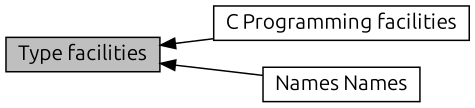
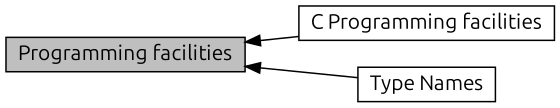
  digraph {
    fontname=Ubuntu
    rankdir=LR
    node [color=black fillcolor=white fontname=Ubuntu fontsize=14 shape=box style=filled]
    edge [dir=back fontname=Ubuntu fontsize=14 labelfontname=Helvetica labelfontsize=14 shape=plaintext style=solid]
    n1 [height=0.2 label="C Programming facilities" width=0.4]
-   n2 [fillcolor=grey75 fontcolor=black height=0.2 label="Type facilities" width=0.4]
-   n3 [height=0.2 label="Names Names" width=0.4]
+   n2 [fillcolor=grey75 fontcolor=black height=0.2 label="Programming facilities" width=0.4]
+   n3 [height=0.2 label="Type Names" width=0.4]
    n2 -> n1
    n2 -> n3
  }
